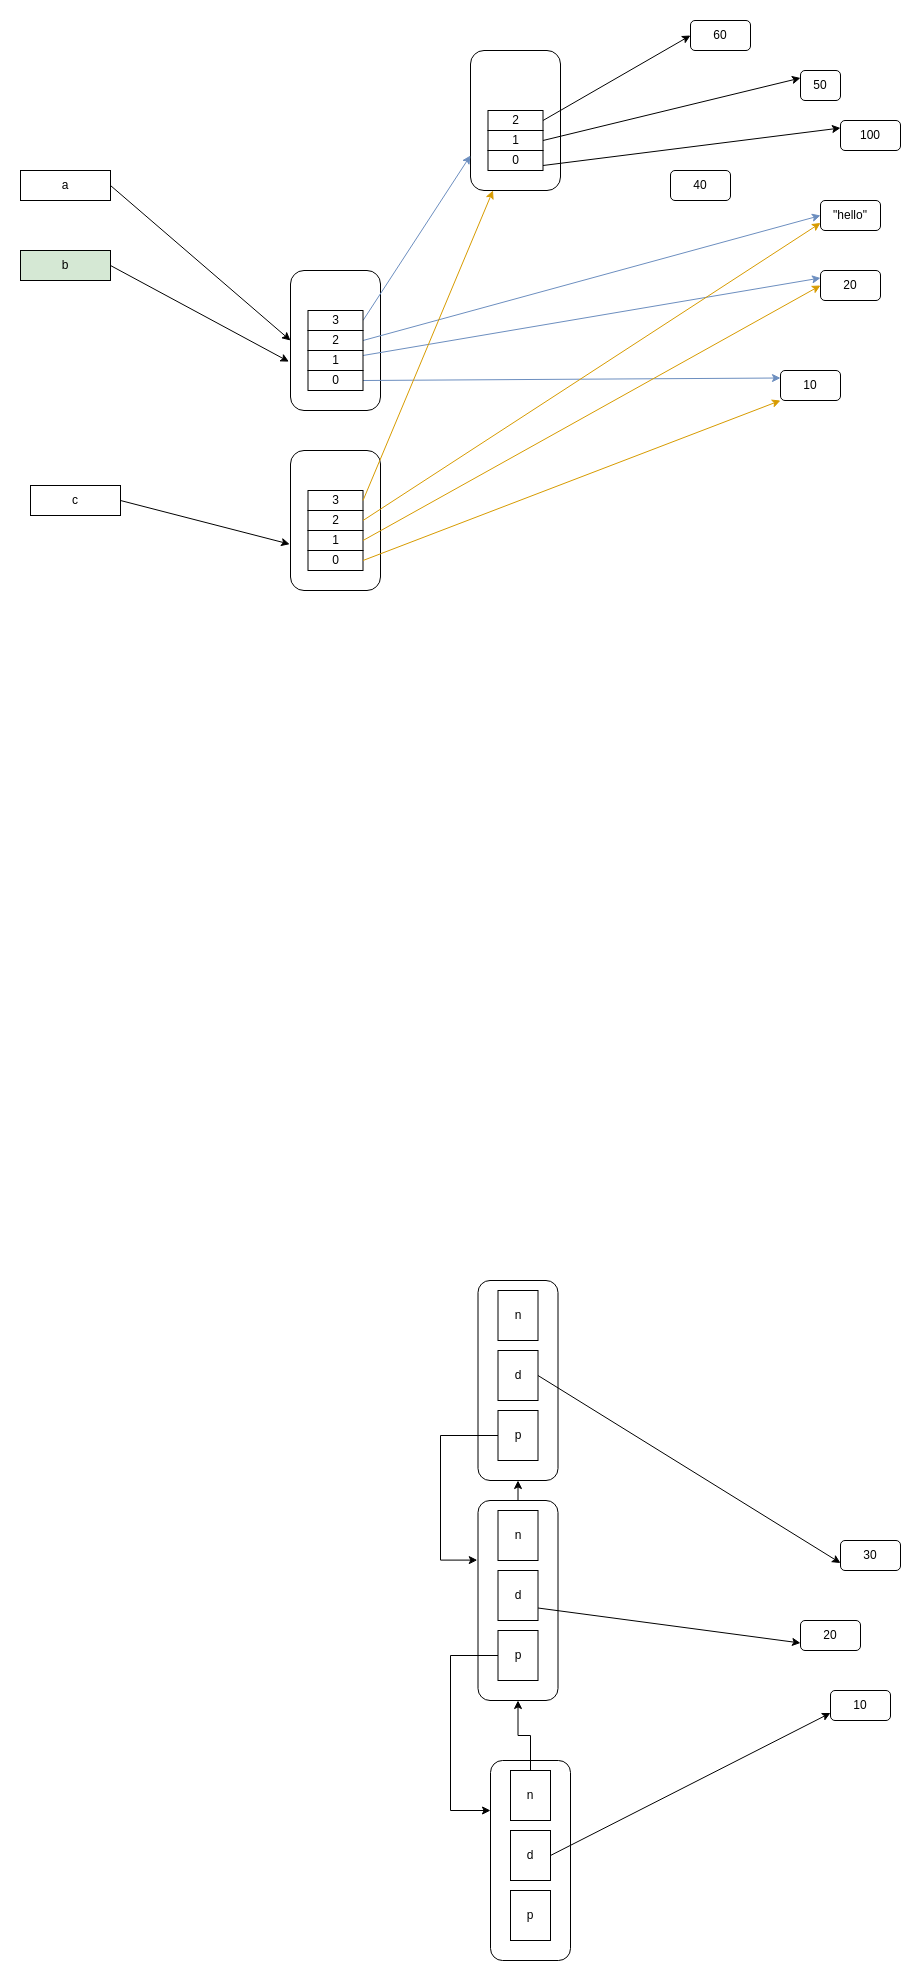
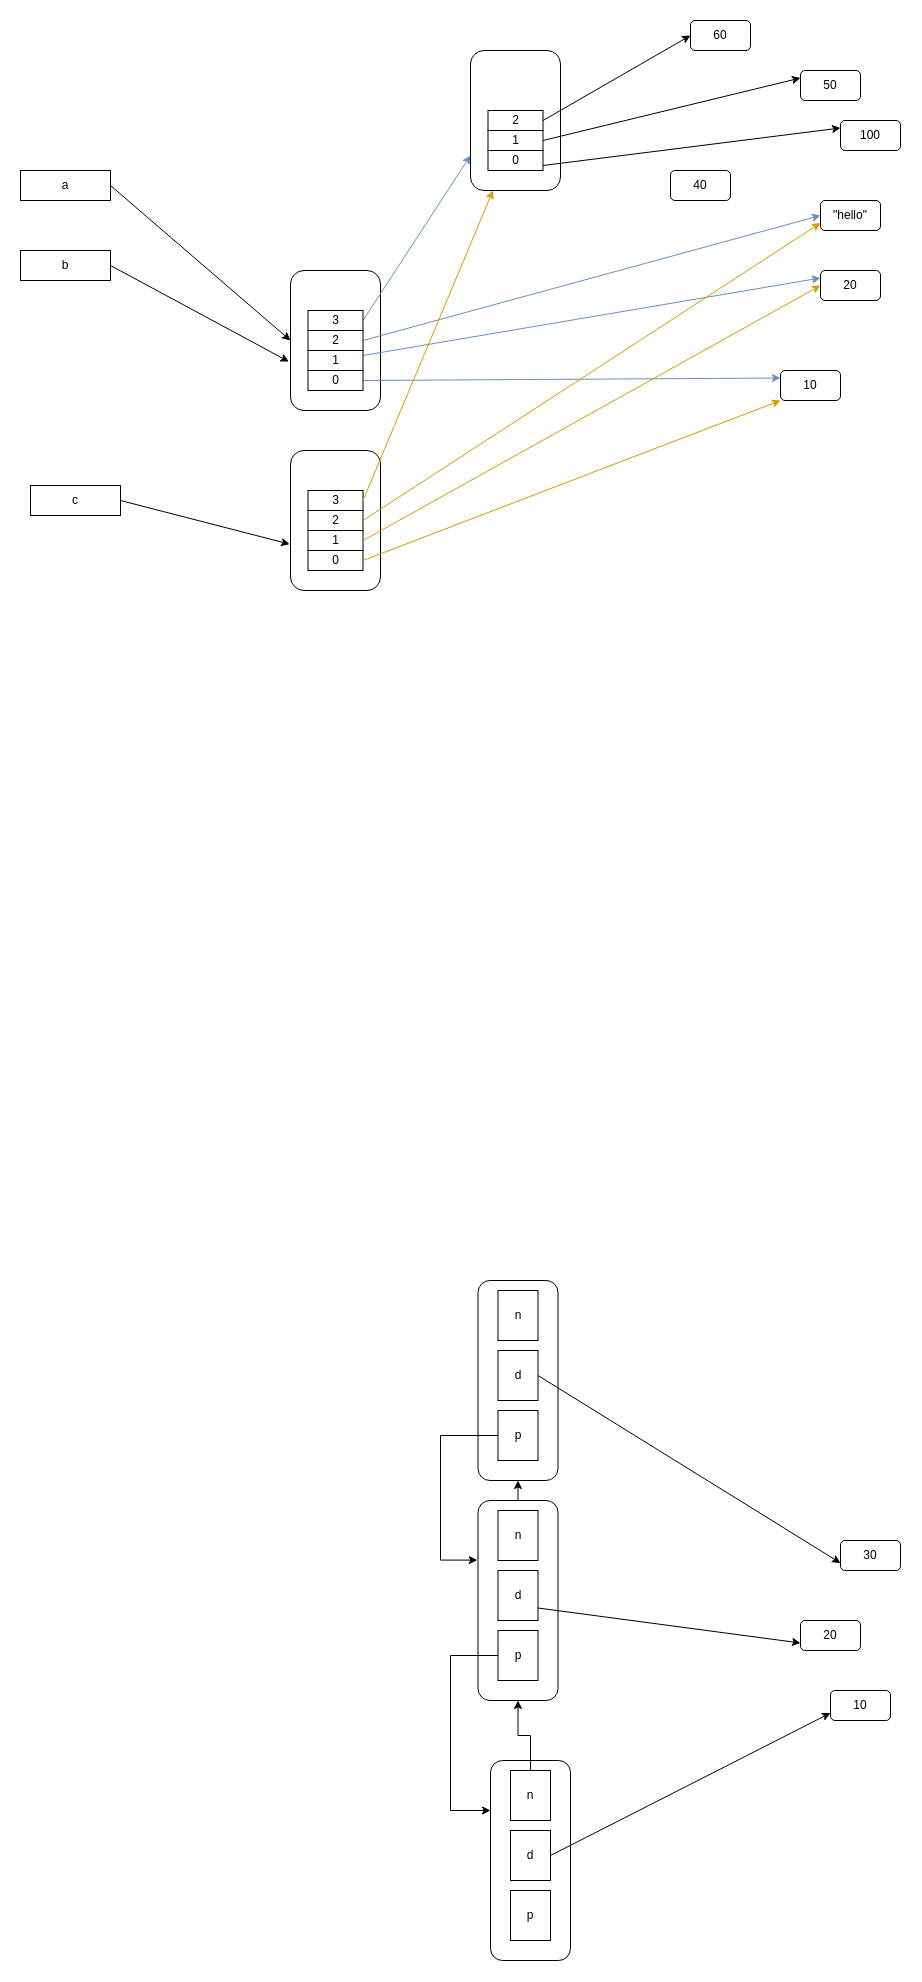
  <mxCell id="0" />
  <mxCell id="1" parent="0" />
  <mxCell id="2" value="10" style="rounded=1;whiteSpace=wrap;html=1;" vertex="1" parent="1"><mxGeometry x="780" y="370" width="60" height="30" as="geometry" /></mxCell>
  <mxCell id="3" value="20" style="rounded=1;whiteSpace=wrap;html=1;" vertex="1" parent="1"><mxGeometry x="820" y="270" width="60" height="30" as="geometry" /></mxCell>
  <mxCell id="4" value="&quot;hello&quot;" style="rounded=1;whiteSpace=wrap;html=1;" vertex="1" parent="1"><mxGeometry x="820" y="200" width="60" height="30" as="geometry" /></mxCell>
  <mxCell id="5" value="40" style="rounded=1;whiteSpace=wrap;html=1;" vertex="1" parent="1"><mxGeometry x="670" y="170" width="60" height="30" as="geometry" /></mxCell>
- <mxCell id="6" value="50" style="rounded=1;whiteSpace=wrap;html=1;" vertex="1" parent="1"><mxGeometry x="800" y="70" width="40" height="30" as="geometry" /></mxCell>
+ <mxCell id="6" value="50" style="rounded=1;whiteSpace=wrap;html=1;" vertex="1" parent="1"><mxGeometry x="800" y="70" width="60" height="30" as="geometry" /></mxCell>
  <mxCell id="7" value="60" style="rounded=1;whiteSpace=wrap;html=1;" vertex="1" parent="1"><mxGeometry x="690" y="20" width="60" height="30" as="geometry" /></mxCell>
  <mxCell id="8" value="" style="rounded=1;whiteSpace=wrap;html=1;" vertex="1" parent="1"><mxGeometry x="470" y="50" width="90" height="140" as="geometry" /></mxCell>
  <mxCell id="9" style="rounded=0;orthogonalLoop=1;jettySize=auto;html=1;exitX=1;exitY=0.75;exitDx=0;exitDy=0;entryX=0;entryY=0.25;entryDx=0;entryDy=0;" edge="1" parent="1" source="10" target="61"><mxGeometry relative="1" as="geometry" /></mxCell>
  <mxCell id="10" value="0" style="rounded=0;whiteSpace=wrap;html=1;" vertex="1" parent="1"><mxGeometry x="487.5" y="150" width="55" height="20" as="geometry" /></mxCell>
  <mxCell id="11" style="rounded=0;orthogonalLoop=1;jettySize=auto;html=1;exitX=1;exitY=0.5;exitDx=0;exitDy=0;entryX=0;entryY=0.25;entryDx=0;entryDy=0;" edge="1" parent="1" source="12" target="6"><mxGeometry relative="1" as="geometry" /></mxCell>
  <mxCell id="12" value="1" style="rounded=0;whiteSpace=wrap;html=1;" vertex="1" parent="1"><mxGeometry x="487.5" y="130" width="55" height="20" as="geometry" /></mxCell>
  <mxCell id="13" style="rounded=0;orthogonalLoop=1;jettySize=auto;html=1;exitX=1;exitY=0.5;exitDx=0;exitDy=0;entryX=0;entryY=0.5;entryDx=0;entryDy=0;" edge="1" parent="1" source="14" target="7"><mxGeometry relative="1" as="geometry" /></mxCell>
  <mxCell id="14" value="2" style="rounded=0;whiteSpace=wrap;html=1;" vertex="1" parent="1"><mxGeometry x="487.5" y="110" width="55" height="20" as="geometry" /></mxCell>
  <mxCell id="15" value="" style="rounded=1;whiteSpace=wrap;html=1;" vertex="1" parent="1"><mxGeometry x="290" y="270" width="90" height="140" as="geometry" /></mxCell>
  <mxCell id="16" style="rounded=0;orthogonalLoop=1;jettySize=auto;html=1;exitX=1;exitY=0.5;exitDx=0;exitDy=0;entryX=0;entryY=0.25;entryDx=0;entryDy=0;fillColor=#dae8fc;strokeColor=#6c8ebf;" edge="1" parent="1" source="17" target="2"><mxGeometry relative="1" as="geometry" /></mxCell>
  <mxCell id="17" value="0" style="rounded=0;whiteSpace=wrap;html=1;" vertex="1" parent="1"><mxGeometry x="307.5" y="370" width="55" height="20" as="geometry" /></mxCell>
  <mxCell id="18" style="rounded=0;orthogonalLoop=1;jettySize=auto;html=1;exitX=1;exitY=0.25;exitDx=0;exitDy=0;entryX=0;entryY=0.25;entryDx=0;entryDy=0;fillColor=#dae8fc;strokeColor=#6c8ebf;" edge="1" parent="1" source="19" target="3"><mxGeometry relative="1" as="geometry" /></mxCell>
  <mxCell id="19" value="1" style="rounded=0;whiteSpace=wrap;html=1;" vertex="1" parent="1"><mxGeometry x="307.5" y="350" width="55" height="20" as="geometry" /></mxCell>
  <mxCell id="20" style="rounded=0;orthogonalLoop=1;jettySize=auto;html=1;exitX=1;exitY=0.5;exitDx=0;exitDy=0;entryX=0;entryY=0.5;entryDx=0;entryDy=0;fillColor=#dae8fc;strokeColor=#6c8ebf;" edge="1" parent="1" source="21" target="4"><mxGeometry relative="1" as="geometry" /></mxCell>
  <mxCell id="21" value="2" style="rounded=0;whiteSpace=wrap;html=1;" vertex="1" parent="1"><mxGeometry x="307.5" y="330" width="55" height="20" as="geometry" /></mxCell>
  <mxCell id="22" style="rounded=0;orthogonalLoop=1;jettySize=auto;html=1;exitX=1;exitY=0.5;exitDx=0;exitDy=0;entryX=0;entryY=0.75;entryDx=0;entryDy=0;fillColor=#dae8fc;strokeColor=#6c8ebf;" edge="1" parent="1" source="23" target="8"><mxGeometry relative="1" as="geometry" /></mxCell>
  <mxCell id="23" value="3" style="rounded=0;whiteSpace=wrap;html=1;" vertex="1" parent="1"><mxGeometry x="307.5" y="310" width="55" height="20" as="geometry" /></mxCell>
  <mxCell id="24" style="rounded=0;orthogonalLoop=1;jettySize=auto;html=1;exitX=1;exitY=0.5;exitDx=0;exitDy=0;entryX=0;entryY=0.5;entryDx=0;entryDy=0;" edge="1" parent="1" source="25" target="15"><mxGeometry relative="1" as="geometry" /></mxCell>
  <mxCell id="25" value="a" style="rounded=0;whiteSpace=wrap;html=1;" vertex="1" parent="1"><mxGeometry x="20" y="170" width="90" height="30" as="geometry" /></mxCell>
  <mxCell id="26" value="" style="rounded=1;whiteSpace=wrap;html=1;" vertex="1" parent="1"><mxGeometry x="490" y="1760" width="80" height="200" as="geometry" /></mxCell>
  <mxCell id="27" style="edgeStyle=orthogonalEdgeStyle;rounded=0;orthogonalLoop=1;jettySize=auto;html=1;exitX=0.5;exitY=0;exitDx=0;exitDy=0;entryX=0.5;entryY=1;entryDx=0;entryDy=0;" edge="1" parent="1" source="28" target="36"><mxGeometry relative="1" as="geometry" /></mxCell>
  <mxCell id="28" value="n" style="rounded=0;whiteSpace=wrap;html=1;" vertex="1" parent="1"><mxGeometry x="510" y="1770" width="40" height="50" as="geometry" /></mxCell>
  <mxCell id="29" value="p" style="rounded=0;whiteSpace=wrap;html=1;" vertex="1" parent="1"><mxGeometry x="510" y="1890" width="40" height="50" as="geometry" /></mxCell>
  <mxCell id="30" style="rounded=0;orthogonalLoop=1;jettySize=auto;html=1;exitX=1;exitY=0.5;exitDx=0;exitDy=0;entryX=0;entryY=0.75;entryDx=0;entryDy=0;" edge="1" parent="1" source="31" target="32"><mxGeometry relative="1" as="geometry" /></mxCell>
  <mxCell id="31" value="d" style="rounded=0;whiteSpace=wrap;html=1;" vertex="1" parent="1"><mxGeometry x="510" y="1830" width="40" height="50" as="geometry" /></mxCell>
  <mxCell id="32" value="10" style="rounded=1;whiteSpace=wrap;html=1;" vertex="1" parent="1"><mxGeometry x="830" y="1690" width="60" height="30" as="geometry" /></mxCell>
  <mxCell id="33" value="20" style="rounded=1;whiteSpace=wrap;html=1;" vertex="1" parent="1"><mxGeometry x="800" y="1620" width="60" height="30" as="geometry" /></mxCell>
  <mxCell id="34" value="30" style="rounded=1;whiteSpace=wrap;html=1;" vertex="1" parent="1"><mxGeometry x="840" y="1540" width="60" height="30" as="geometry" /></mxCell>
  <mxCell id="35" style="edgeStyle=orthogonalEdgeStyle;rounded=0;orthogonalLoop=1;jettySize=auto;html=1;exitX=0.5;exitY=0;exitDx=0;exitDy=0;entryX=0.5;entryY=1;entryDx=0;entryDy=0;" edge="1" parent="1" source="36" target="42"><mxGeometry relative="1" as="geometry" /></mxCell>
  <mxCell id="36" value="" style="rounded=1;whiteSpace=wrap;html=1;" vertex="1" parent="1"><mxGeometry x="477.5" y="1500" width="80" height="200" as="geometry" /></mxCell>
  <mxCell id="37" value="n" style="rounded=0;whiteSpace=wrap;html=1;" vertex="1" parent="1"><mxGeometry x="497.5" y="1510" width="40" height="50" as="geometry" /></mxCell>
  <mxCell id="38" style="edgeStyle=orthogonalEdgeStyle;rounded=0;orthogonalLoop=1;jettySize=auto;html=1;exitX=0;exitY=0.5;exitDx=0;exitDy=0;entryX=0;entryY=0.25;entryDx=0;entryDy=0;" edge="1" parent="1" source="39" target="26"><mxGeometry relative="1" as="geometry"><Array as="points"><mxPoint x="450" y="1655" /><mxPoint x="450" y="1810" /></Array></mxGeometry></mxCell>
  <mxCell id="39" value="p" style="rounded=0;whiteSpace=wrap;html=1;" vertex="1" parent="1"><mxGeometry x="497.5" y="1630" width="40" height="50" as="geometry" /></mxCell>
  <mxCell id="40" style="rounded=0;orthogonalLoop=1;jettySize=auto;html=1;exitX=1;exitY=0.75;exitDx=0;exitDy=0;entryX=0;entryY=0.75;entryDx=0;entryDy=0;" edge="1" parent="1" source="41" target="33"><mxGeometry relative="1" as="geometry" /></mxCell>
  <mxCell id="41" value="d" style="rounded=0;whiteSpace=wrap;html=1;" vertex="1" parent="1"><mxGeometry x="497.5" y="1570" width="40" height="50" as="geometry" /></mxCell>
  <mxCell id="42" value="" style="rounded=1;whiteSpace=wrap;html=1;" vertex="1" parent="1"><mxGeometry x="477.5" y="1280" width="80" height="200" as="geometry" /></mxCell>
  <mxCell id="43" value="n" style="rounded=0;whiteSpace=wrap;html=1;" vertex="1" parent="1"><mxGeometry x="497.5" y="1290" width="40" height="50" as="geometry" /></mxCell>
  <mxCell id="44" value="p" style="rounded=0;whiteSpace=wrap;html=1;" vertex="1" parent="1"><mxGeometry x="497.5" y="1410" width="40" height="50" as="geometry" /></mxCell>
  <mxCell id="45" style="rounded=0;orthogonalLoop=1;jettySize=auto;html=1;exitX=1;exitY=0.5;exitDx=0;exitDy=0;entryX=0;entryY=0.75;entryDx=0;entryDy=0;" edge="1" parent="1" source="46" target="34"><mxGeometry relative="1" as="geometry" /></mxCell>
  <mxCell id="46" value="d" style="rounded=0;whiteSpace=wrap;html=1;" vertex="1" parent="1"><mxGeometry x="497.5" y="1350" width="40" height="50" as="geometry" /></mxCell>
  <mxCell id="47" style="edgeStyle=orthogonalEdgeStyle;rounded=0;orthogonalLoop=1;jettySize=auto;html=1;exitX=0;exitY=0.5;exitDx=0;exitDy=0;entryX=-0.009;entryY=0.298;entryDx=0;entryDy=0;entryPerimeter=0;" edge="1" parent="1" source="44" target="36"><mxGeometry relative="1" as="geometry"><Array as="points"><mxPoint x="440" y="1435" /><mxPoint x="440" y="1560" /></Array></mxGeometry></mxCell>
- <mxCell id="48" value="b" style="rounded=0;whiteSpace=wrap;html=1;fillColor=#d5e8d4;" vertex="1" parent="1"><mxGeometry x="20" y="250" width="90" height="30" as="geometry" /></mxCell>
+ <mxCell id="48" value="b" style="rounded=0;whiteSpace=wrap;html=1;" vertex="1" parent="1"><mxGeometry x="20" y="250" width="90" height="30" as="geometry" /></mxCell>
  <mxCell id="49" style="rounded=0;orthogonalLoop=1;jettySize=auto;html=1;exitX=1;exitY=0.5;exitDx=0;exitDy=0;entryX=-0.018;entryY=0.651;entryDx=0;entryDy=0;entryPerimeter=0;" edge="1" parent="1" source="48" target="15"><mxGeometry relative="1" as="geometry" /></mxCell>
  <mxCell id="50" value="" style="rounded=1;whiteSpace=wrap;html=1;" vertex="1" parent="1"><mxGeometry x="290" y="450" width="90" height="140" as="geometry" /></mxCell>
  <mxCell id="51" value="0" style="rounded=0;whiteSpace=wrap;html=1;" vertex="1" parent="1"><mxGeometry x="307.5" y="550" width="55" height="20" as="geometry" /></mxCell>
  <mxCell id="52" value="1" style="rounded=0;whiteSpace=wrap;html=1;" vertex="1" parent="1"><mxGeometry x="307.5" y="530" width="55" height="20" as="geometry" /></mxCell>
  <mxCell id="53" value="2" style="rounded=0;whiteSpace=wrap;html=1;" vertex="1" parent="1"><mxGeometry x="307.5" y="510" width="55" height="20" as="geometry" /></mxCell>
  <mxCell id="54" value="3" style="rounded=0;whiteSpace=wrap;html=1;" vertex="1" parent="1"><mxGeometry x="307.5" y="490" width="55" height="20" as="geometry" /></mxCell>
  <mxCell id="55" value="c" style="rounded=0;whiteSpace=wrap;html=1;" vertex="1" parent="1"><mxGeometry x="30" y="485" width="90" height="30" as="geometry" /></mxCell>
  <mxCell id="56" style="rounded=0;orthogonalLoop=1;jettySize=auto;html=1;exitX=1;exitY=0.5;exitDx=0;exitDy=0;entryX=-0.009;entryY=0.669;entryDx=0;entryDy=0;entryPerimeter=0;" edge="1" parent="1" source="55" target="50"><mxGeometry relative="1" as="geometry" /></mxCell>
  <mxCell id="57" style="rounded=0;orthogonalLoop=1;jettySize=auto;html=1;exitX=1;exitY=0.5;exitDx=0;exitDy=0;entryX=0;entryY=1;entryDx=0;entryDy=0;fillColor=#ffe6cc;strokeColor=#d79b00;" edge="1" parent="1" source="51" target="2"><mxGeometry relative="1" as="geometry"><mxPoint x="373" y="390" as="sourcePoint" /><mxPoint x="780" y="375" as="targetPoint" /></mxGeometry></mxCell>
  <mxCell id="58" style="rounded=0;orthogonalLoop=1;jettySize=auto;html=1;exitX=1;exitY=0.5;exitDx=0;exitDy=0;entryX=0;entryY=0.5;entryDx=0;entryDy=0;fillColor=#ffe6cc;strokeColor=#d79b00;" edge="1" parent="1" source="52" target="3"><mxGeometry relative="1" as="geometry"><mxPoint x="373" y="365" as="sourcePoint" /><mxPoint x="750" y="290" as="targetPoint" /></mxGeometry></mxCell>
  <mxCell id="59" style="rounded=0;orthogonalLoop=1;jettySize=auto;html=1;exitX=1;exitY=0.5;exitDx=0;exitDy=0;entryX=0;entryY=0.75;entryDx=0;entryDy=0;fillColor=#ffe6cc;strokeColor=#d79b00;" edge="1" parent="1" source="53" target="4"><mxGeometry relative="1" as="geometry"><mxPoint x="373" y="350" as="sourcePoint" /><mxPoint x="830" y="225" as="targetPoint" /></mxGeometry></mxCell>
  <mxCell id="60" style="rounded=0;orthogonalLoop=1;jettySize=auto;html=1;exitX=1;exitY=0.5;exitDx=0;exitDy=0;entryX=0.25;entryY=1;entryDx=0;entryDy=0;fillColor=#ffe6cc;strokeColor=#d79b00;" edge="1" parent="1" source="54" target="8"><mxGeometry relative="1" as="geometry"><mxPoint x="373" y="330" as="sourcePoint" /><mxPoint x="480" y="165" as="targetPoint" /></mxGeometry></mxCell>
  <mxCell id="61" value="100" style="rounded=1;whiteSpace=wrap;html=1;" vertex="1" parent="1"><mxGeometry x="840" y="120" width="60" height="30" as="geometry" /></mxCell>
